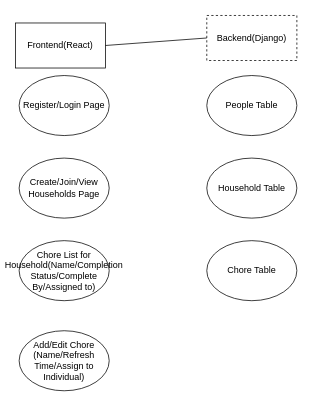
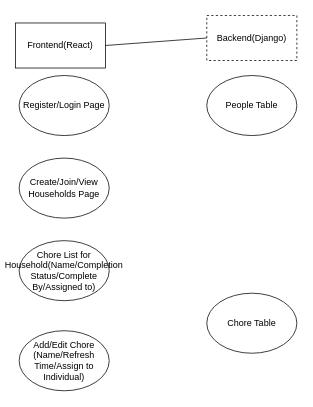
  <mxCell id="0" />
  <mxCell id="1" parent="0" />
  <mxCell id="2" value="Frontend(React)" style="rounded=0;whiteSpace=wrap;html=1;" vertex="1" parent="1"><mxGeometry x="20" y="30" width="120" height="60" as="geometry" /></mxCell>
  <mxCell id="3" value="Backend(Django)" style="rounded=0;whiteSpace=wrap;html=1;dashed=1;" vertex="1" parent="1"><mxGeometry x="275" y="20" width="120" height="60" as="geometry" /></mxCell>
  <mxCell id="4" value="" style="endArrow=none;html=1;rounded=0;exitX=1;exitY=0.5;exitDx=0;exitDy=0;entryX=0;entryY=0.5;entryDx=0;entryDy=0;" edge="1" parent="1" source="2" target="3"><mxGeometry width="50" height="50" relative="1" as="geometry"><mxPoint x="155" y="50" as="sourcePoint" /><mxPoint x="245" y="50" as="targetPoint" /></mxGeometry></mxCell>
  <mxCell id="5" value="Register/Login Page" style="ellipse;whiteSpace=wrap;html=1;" vertex="1" parent="1"><mxGeometry x="25" y="100" width="120" height="80" as="geometry" /></mxCell>
  <mxCell id="6" value="Create/Join/View Households Page" style="ellipse;whiteSpace=wrap;html=1;" vertex="1" parent="1"><mxGeometry x="25" y="210" width="120" height="80" as="geometry" /></mxCell>
  <mxCell id="7" value="Chore List for Household(Name/Completion Status/Complete By/Assigned to)" style="ellipse;whiteSpace=wrap;html=1;" vertex="1" parent="1"><mxGeometry x="25" y="320" width="120" height="80" as="geometry" /></mxCell>
  <mxCell id="8" value="Add/Edit Chore (Name/Refresh Time/Assign to Individual)" style="ellipse;whiteSpace=wrap;html=1;" vertex="1" parent="1"><mxGeometry x="25" y="440" width="120" height="80" as="geometry" /></mxCell>
- <mxCell id="9" value="Chore Table" style="ellipse;whiteSpace=wrap;html=1;" vertex="1" parent="1"><mxGeometry x="275" y="320" width="120" height="80" as="geometry" /></mxCell>
- <mxCell id="10" value="Household Table" style="ellipse;whiteSpace=wrap;html=1;" vertex="1" parent="1"><mxGeometry x="275" y="210" width="120" height="80" as="geometry" /></mxCell>
+ <mxCell id="9" value="Chore Table" style="ellipse;whiteSpace=wrap;html=1;" vertex="1" parent="1"><mxGeometry x="275" y="390" width="120" height="80" as="geometry" /></mxCell>
  <mxCell id="11" value="People Table" style="ellipse;whiteSpace=wrap;html=1;" vertex="1" parent="1"><mxGeometry x="275" y="100" width="120" height="80" as="geometry" /></mxCell>
